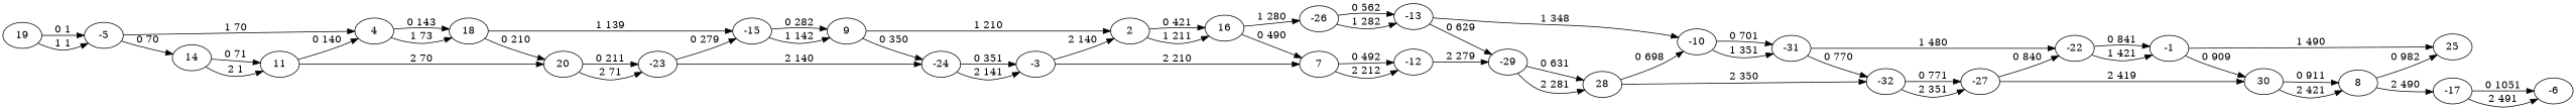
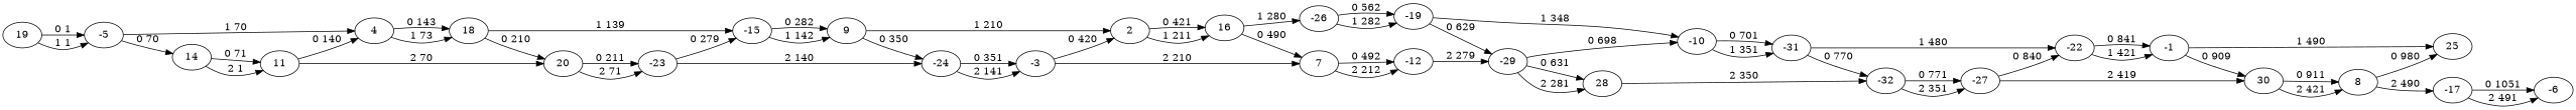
  digraph {
    rankdir=LR
    19
    -5
    14
    4
    11
    18
    20
    -23
    -15
    9
    -24
    -3
    2
    16
    7
    -12
    -26
-   -13
+   -13 [label=-19]
    -29
    28
    -10
    -31
    -32
    -27
    -22
    -1
    30
    8
    25
    -17
    -6
    19 -> -5 [label="0 1"]
    19 -> -5 [label="1 1"]
    -5 -> 14 [label="0 70"]
    -5 -> 4 [label="1 70"]
    14 -> 11 [label="0 71"]
    14 -> 11 [label="2 1"]
    4 -> 18 [label="0 143"]
    4 -> 18 [label="1 73"]
    11 -> 4 [label="0 140"]
    11 -> 20 [label="2 70"]
    18 -> 20 [label="0 210"]
    18 -> -15 [label="1 139"]
    20 -> -23 [label="0 211"]
    20 -> -23 [label="2 71"]
    -23 -> -15 [label="0 279"]
    -23 -> -24 [label="2 140"]
    -15 -> 9 [label="0 282"]
    -15 -> 9 [label="1 142"]
    9 -> -24 [label="0 350"]
    9 -> 2 [label="1 210"]
    -24 -> -3 [label="0 351"]
    -24 -> -3 [label="2 141"]
-   -3 -> 2 [label="2 140"]
+   -3 -> 2 [label="0 420"]
    -3 -> 7 [label="2 210"]
    2 -> 16 [label="0 421"]
    2 -> 16 [label="1 211"]
    16 -> 7 [label="0 490"]
    16 -> -26 [label="1 280"]
    7 -> -12 [label="0 492"]
    7 -> -12 [label="2 212"]
    -12 -> -29 [label="2 279"]
    -26 -> -13 [label="0 562"]
    -26 -> -13 [label="1 282"]
    -13 -> -29 [label="0 629"]
    -13 -> -10 [label="1 348"]
    -29 -> 28 [label="0 631"]
    -29 -> 28 [label="2 281"]
-   28 -> -10 [label="0 698"]
+   -29 -> -10 [label="0 698"]
    28 -> -32 [label="2 350"]
    -10 -> -31 [label="0 701"]
    -10 -> -31 [label="1 351"]
    -31 -> -32 [label="0 770"]
    -31 -> -22 [label="1 480"]
    -32 -> -27 [label="0 771"]
    -32 -> -27 [label="2 351"]
    -27 -> -22 [label="0 840"]
    -27 -> 30 [label="2 419"]
    -22 -> -1 [label="0 841"]
    -22 -> -1 [label="1 421"]
    -1 -> 30 [label="0 909"]
    -1 -> 25 [label="1 490"]
    30 -> 8 [label="0 911"]
    30 -> 8 [label="2 421"]
-   8 -> 25 [label="0 982"]
+   8 -> 25 [label="0 980"]
    8 -> -17 [label="2 490"]
    -17 -> -6 [label="0 1051"]
    -17 -> -6 [label="2 491"]
  }
